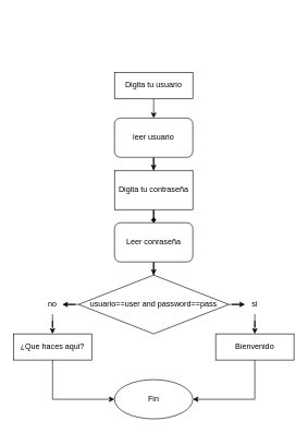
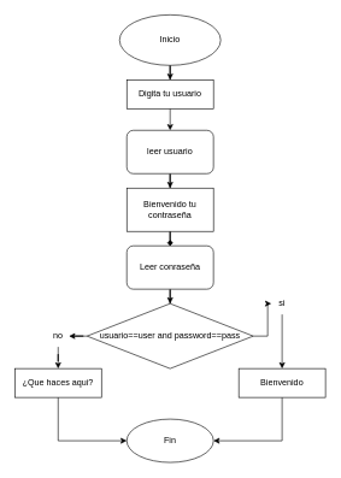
  <mxCell id="0" />
  <mxCell id="1" parent="0" />
+ <mxCell id="2" value="" style="edgeStyle=orthogonalEdgeStyle;rounded=0;orthogonalLoop=1;jettySize=auto;html=1;" edge="1" parent="1" source="3" target="5"><mxGeometry relative="1" as="geometry" /></mxCell>
+ <mxCell id="3" value="Inicio" style="ellipse;whiteSpace=wrap;html=1;" vertex="1" parent="1"><mxGeometry x="165" y="20" width="140" height="70" as="geometry" /></mxCell>
  <mxCell id="4" style="edgeStyle=orthogonalEdgeStyle;rounded=0;orthogonalLoop=1;jettySize=auto;html=1;exitX=0.5;exitY=1;exitDx=0;exitDy=0;entryX=0.5;entryY=0;entryDx=0;entryDy=0;" edge="1" parent="1" source="5" target="7"><mxGeometry relative="1" as="geometry" /></mxCell>
  <mxCell id="5" value="Digita tu usuario" style="rounded=0;whiteSpace=wrap;html=1;" vertex="1" parent="1"><mxGeometry x="175" y="110" width="120" height="40" as="geometry" /></mxCell>
  <mxCell id="6" value="" style="edgeStyle=orthogonalEdgeStyle;rounded=0;orthogonalLoop=1;jettySize=auto;html=1;" edge="1" parent="1" source="7" target="9"><mxGeometry relative="1" as="geometry" /></mxCell>
  <mxCell id="7" value="leer usuario" style="rounded=1;whiteSpace=wrap;html=1;" vertex="1" parent="1"><mxGeometry x="175" y="180" width="120" height="60" as="geometry" /></mxCell>
  <mxCell id="8" value="" style="edgeStyle=orthogonalEdgeStyle;rounded=0;orthogonalLoop=1;jettySize=auto;html=1;endArrow=diamond;" edge="1" parent="1" source="9" target="11"><mxGeometry relative="1" as="geometry" /></mxCell>
- <mxCell id="9" value="Digita tu contraseña" style="rounded=0;whiteSpace=wrap;html=1;" vertex="1" parent="1"><mxGeometry x="175" y="260" width="120" height="60" as="geometry" /></mxCell>
+ <mxCell id="9" value="Bienvenido tu contraseña" style="rounded=0;whiteSpace=wrap;html=1;" vertex="1" parent="1"><mxGeometry x="175" y="260" width="120" height="60" as="geometry" /></mxCell>
  <mxCell id="10" value="" style="edgeStyle=orthogonalEdgeStyle;rounded=0;orthogonalLoop=1;jettySize=auto;html=1;" edge="1" parent="1" source="11" target="14"><mxGeometry relative="1" as="geometry" /></mxCell>
  <mxCell id="11" value="Leer conraseña" style="rounded=1;whiteSpace=wrap;html=1;" vertex="1" parent="1"><mxGeometry x="175" y="340" width="120" height="60" as="geometry" /></mxCell>
  <mxCell id="12" value="" style="edgeStyle=orthogonalEdgeStyle;rounded=0;orthogonalLoop=1;jettySize=auto;html=1;" edge="1" parent="1" source="14" target="18"><mxGeometry relative="1" as="geometry" /></mxCell>
  <mxCell id="13" value="" style="edgeStyle=orthogonalEdgeStyle;rounded=0;orthogonalLoop=1;jettySize=auto;html=1;" edge="1" parent="1" source="14" target="16"><mxGeometry relative="1" as="geometry" /></mxCell>
  <mxCell id="14" value="usuario==user and password==pass" style="rhombus;whiteSpace=wrap;html=1;" vertex="1" parent="1"><mxGeometry x="120" y="420" width="230" height="90" as="geometry" /></mxCell>
  <mxCell id="15" value="" style="edgeStyle=orthogonalEdgeStyle;rounded=0;orthogonalLoop=1;jettySize=auto;html=1;" edge="1" parent="1" source="16" target="20"><mxGeometry relative="1" as="geometry" /></mxCell>
  <mxCell id="16" value="no" style="text;html=1;strokeColor=none;fillColor=none;align=center;verticalAlign=middle;whiteSpace=wrap;rounded=0;" vertex="1" parent="1"><mxGeometry x="65" y="450" width="30" height="30" as="geometry" /></mxCell>
  <mxCell id="17" value="" style="edgeStyle=orthogonalEdgeStyle;rounded=0;orthogonalLoop=1;jettySize=auto;html=1;" edge="1" parent="1" source="18" target="22"><mxGeometry relative="1" as="geometry" /></mxCell>
- <mxCell id="18" value="si" style="text;html=1;strokeColor=none;fillColor=none;align=center;verticalAlign=middle;whiteSpace=wrap;rounded=0;" vertex="1" parent="1"><mxGeometry x="375" y="450" width="30" height="30" as="geometry" /></mxCell>
+ <mxCell id="18" value="si" style="text;html=1;strokeColor=none;fillColor=none;align=center;verticalAlign=middle;whiteSpace=wrap;rounded=0;" vertex="1" parent="1"><mxGeometry x="375" y="405" width="30" height="30" as="geometry" /></mxCell>
  <mxCell id="19" style="edgeStyle=orthogonalEdgeStyle;rounded=0;orthogonalLoop=1;jettySize=auto;html=1;exitX=0.5;exitY=1;exitDx=0;exitDy=0;entryX=0;entryY=0.5;entryDx=0;entryDy=0;" edge="1" parent="1" source="20" target="23"><mxGeometry relative="1" as="geometry"><mxPoint x="80" y="620" as="targetPoint" /></mxGeometry></mxCell>
  <mxCell id="20" value="¿Que haces aqui?" style="rounded=0;whiteSpace=wrap;html=1;" vertex="1" parent="1"><mxGeometry x="20" y="510" width="120" height="40" as="geometry" /></mxCell>
  <mxCell id="21" style="edgeStyle=orthogonalEdgeStyle;rounded=0;orthogonalLoop=1;jettySize=auto;html=1;exitX=0.5;exitY=1;exitDx=0;exitDy=0;entryX=1;entryY=0.5;entryDx=0;entryDy=0;" edge="1" parent="1" source="22" target="23"><mxGeometry relative="1" as="geometry"><mxPoint x="345" y="650" as="targetPoint" /></mxGeometry></mxCell>
  <mxCell id="22" value="Bienvenido" style="rounded=0;whiteSpace=wrap;html=1;" vertex="1" parent="1"><mxGeometry x="330" y="510" width="120" height="40" as="geometry" /></mxCell>
  <mxCell id="23" value="Fin" style="ellipse;whiteSpace=wrap;html=1;" vertex="1" parent="1"><mxGeometry x="175" y="580" width="120" height="60" as="geometry" /></mxCell>
